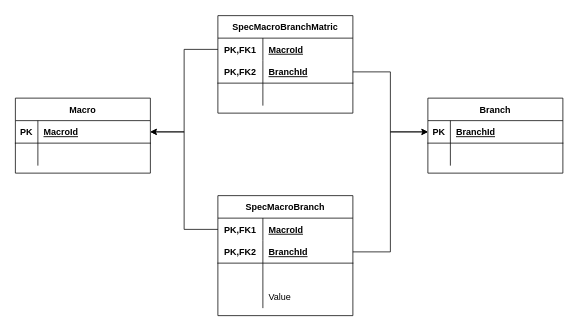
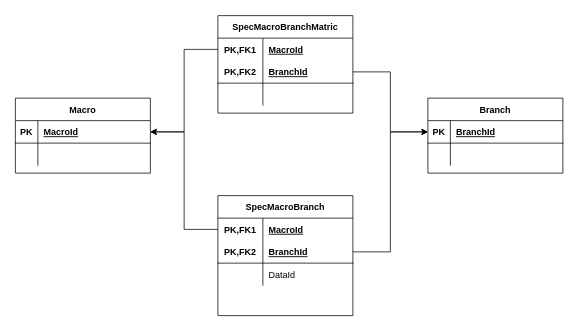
  <mxCell id="0" />
  <mxCell id="1" parent="0" />
  <mxCell id="2" value="SpecMacroBranchMatric" style="shape=table;startSize=30;container=1;collapsible=1;childLayout=tableLayout;fixedRows=1;rowLines=0;fontStyle=1;align=center;resizeLast=1;" vertex="1" parent="1"><mxGeometry x="290" y="20" width="180" height="130" as="geometry" /></mxCell>
  <mxCell id="3" value="" style="shape=partialRectangle;collapsible=0;dropTarget=0;pointerEvents=0;fillColor=none;top=0;left=0;bottom=0;right=0;points=[[0,0.5],[1,0.5]];portConstraint=eastwest;" vertex="1" parent="2"><mxGeometry y="30" width="180" height="30" as="geometry" /></mxCell>
  <mxCell id="4" value="PK,FK1" style="shape=partialRectangle;connectable=0;fillColor=none;top=0;left=0;bottom=0;right=0;fontStyle=1;overflow=hidden;" vertex="1" parent="3"><mxGeometry width="60" height="30" as="geometry" /></mxCell>
  <mxCell id="5" value="MacroId" style="shape=partialRectangle;connectable=0;fillColor=none;top=0;left=0;bottom=0;right=0;align=left;spacingLeft=6;fontStyle=5;overflow=hidden;" vertex="1" parent="3"><mxGeometry x="60" width="120" height="30" as="geometry" /></mxCell>
  <mxCell id="6" value="" style="shape=partialRectangle;collapsible=0;dropTarget=0;pointerEvents=0;fillColor=none;top=0;left=0;bottom=1;right=0;points=[[0,0.5],[1,0.5]];portConstraint=eastwest;" vertex="1" parent="2"><mxGeometry y="60" width="180" height="30" as="geometry" /></mxCell>
  <mxCell id="7" value="PK,FK2" style="shape=partialRectangle;connectable=0;fillColor=none;top=0;left=0;bottom=0;right=0;fontStyle=1;overflow=hidden;" vertex="1" parent="6"><mxGeometry width="60" height="30" as="geometry" /></mxCell>
  <mxCell id="8" value="BranchId" style="shape=partialRectangle;connectable=0;fillColor=none;top=0;left=0;bottom=0;right=0;align=left;spacingLeft=6;fontStyle=5;overflow=hidden;" vertex="1" parent="6"><mxGeometry x="60" width="120" height="30" as="geometry" /></mxCell>
  <mxCell id="9" value="" style="shape=partialRectangle;collapsible=0;dropTarget=0;pointerEvents=0;fillColor=none;top=0;left=0;bottom=0;right=0;points=[[0,0.5],[1,0.5]];portConstraint=eastwest;" vertex="1" parent="2"><mxGeometry y="90" width="180" height="30" as="geometry" /></mxCell>
  <mxCell id="10" value="" style="shape=partialRectangle;connectable=0;fillColor=none;top=0;left=0;bottom=0;right=0;editable=1;overflow=hidden;" vertex="1" parent="9"><mxGeometry width="60" height="30" as="geometry" /></mxCell>
  <mxCell id="11" value="" style="shape=partialRectangle;connectable=0;fillColor=none;top=0;left=0;bottom=0;right=0;align=left;spacingLeft=6;overflow=hidden;" vertex="1" parent="9"><mxGeometry x="60" width="120" height="30" as="geometry" /></mxCell>
  <mxCell id="12" value="Macro" style="shape=table;startSize=30;container=1;collapsible=1;childLayout=tableLayout;fixedRows=1;rowLines=0;fontStyle=1;align=center;resizeLast=1;" vertex="1" parent="1"><mxGeometry x="20" y="130" width="180" height="100" as="geometry" /></mxCell>
  <mxCell id="13" value="" style="shape=partialRectangle;collapsible=0;dropTarget=0;pointerEvents=0;fillColor=none;top=0;left=0;bottom=1;right=0;points=[[0,0.5],[1,0.5]];portConstraint=eastwest;" vertex="1" parent="12"><mxGeometry y="30" width="180" height="30" as="geometry" /></mxCell>
  <mxCell id="14" value="PK" style="shape=partialRectangle;connectable=0;fillColor=none;top=0;left=0;bottom=0;right=0;fontStyle=1;overflow=hidden;" vertex="1" parent="13"><mxGeometry width="30" height="30" as="geometry" /></mxCell>
  <mxCell id="15" value="MacroId" style="shape=partialRectangle;connectable=0;fillColor=none;top=0;left=0;bottom=0;right=0;align=left;spacingLeft=6;fontStyle=5;overflow=hidden;" vertex="1" parent="13"><mxGeometry x="30" width="150" height="30" as="geometry" /></mxCell>
  <mxCell id="16" value="" style="shape=partialRectangle;collapsible=0;dropTarget=0;pointerEvents=0;fillColor=none;top=0;left=0;bottom=0;right=0;points=[[0,0.5],[1,0.5]];portConstraint=eastwest;" vertex="1" parent="12"><mxGeometry y="60" width="180" height="30" as="geometry" /></mxCell>
  <mxCell id="17" value="" style="shape=partialRectangle;connectable=0;fillColor=none;top=0;left=0;bottom=0;right=0;editable=1;overflow=hidden;" vertex="1" parent="16"><mxGeometry width="30" height="30" as="geometry" /></mxCell>
  <mxCell id="18" value="" style="shape=partialRectangle;connectable=0;fillColor=none;top=0;left=0;bottom=0;right=0;align=left;spacingLeft=6;overflow=hidden;" vertex="1" parent="16"><mxGeometry x="30" width="150" height="30" as="geometry" /></mxCell>
  <mxCell id="19" style="edgeStyle=orthogonalEdgeStyle;rounded=0;orthogonalLoop=1;jettySize=auto;html=1;" edge="1" parent="1" source="3" target="13"><mxGeometry relative="1" as="geometry" /></mxCell>
  <mxCell id="20" value="Branch" style="shape=table;startSize=30;container=1;collapsible=1;childLayout=tableLayout;fixedRows=1;rowLines=0;fontStyle=1;align=center;resizeLast=1;" vertex="1" parent="1"><mxGeometry x="570" y="130" width="180" height="100" as="geometry" /></mxCell>
  <mxCell id="21" value="" style="shape=partialRectangle;collapsible=0;dropTarget=0;pointerEvents=0;fillColor=none;top=0;left=0;bottom=1;right=0;points=[[0,0.5],[1,0.5]];portConstraint=eastwest;" vertex="1" parent="20"><mxGeometry y="30" width="180" height="30" as="geometry" /></mxCell>
  <mxCell id="22" value="PK" style="shape=partialRectangle;connectable=0;fillColor=none;top=0;left=0;bottom=0;right=0;fontStyle=1;overflow=hidden;" vertex="1" parent="21"><mxGeometry width="30" height="30" as="geometry" /></mxCell>
  <mxCell id="23" value="BranchId" style="shape=partialRectangle;connectable=0;fillColor=none;top=0;left=0;bottom=0;right=0;align=left;spacingLeft=6;fontStyle=5;overflow=hidden;" vertex="1" parent="21"><mxGeometry x="30" width="150" height="30" as="geometry" /></mxCell>
  <mxCell id="24" value="" style="shape=partialRectangle;collapsible=0;dropTarget=0;pointerEvents=0;fillColor=none;top=0;left=0;bottom=0;right=0;points=[[0,0.5],[1,0.5]];portConstraint=eastwest;" vertex="1" parent="20"><mxGeometry y="60" width="180" height="30" as="geometry" /></mxCell>
  <mxCell id="25" value="" style="shape=partialRectangle;connectable=0;fillColor=none;top=0;left=0;bottom=0;right=0;editable=1;overflow=hidden;" vertex="1" parent="24"><mxGeometry width="30" height="30" as="geometry" /></mxCell>
  <mxCell id="26" value="" style="shape=partialRectangle;connectable=0;fillColor=none;top=0;left=0;bottom=0;right=0;align=left;spacingLeft=6;overflow=hidden;" vertex="1" parent="24"><mxGeometry x="30" width="150" height="30" as="geometry" /></mxCell>
  <mxCell id="27" style="edgeStyle=orthogonalEdgeStyle;rounded=0;orthogonalLoop=1;jettySize=auto;html=1;" edge="1" parent="1" source="6" target="21"><mxGeometry relative="1" as="geometry" /></mxCell>
  <mxCell id="28" value="SpecMacroBranch" style="shape=table;startSize=30;container=1;collapsible=1;childLayout=tableLayout;fixedRows=1;rowLines=0;fontStyle=1;align=center;resizeLast=1;" vertex="1" parent="1"><mxGeometry x="290" y="260" width="180" height="160" as="geometry" /></mxCell>
  <mxCell id="29" value="" style="shape=partialRectangle;collapsible=0;dropTarget=0;pointerEvents=0;fillColor=none;top=0;left=0;bottom=0;right=0;points=[[0,0.5],[1,0.5]];portConstraint=eastwest;" vertex="1" parent="28"><mxGeometry y="30" width="180" height="30" as="geometry" /></mxCell>
  <mxCell id="30" value="PK,FK1" style="shape=partialRectangle;connectable=0;fillColor=none;top=0;left=0;bottom=0;right=0;fontStyle=1;overflow=hidden;" vertex="1" parent="29"><mxGeometry width="60" height="30" as="geometry" /></mxCell>
  <mxCell id="31" value="MacroId" style="shape=partialRectangle;connectable=0;fillColor=none;top=0;left=0;bottom=0;right=0;align=left;spacingLeft=6;fontStyle=5;overflow=hidden;" vertex="1" parent="29"><mxGeometry x="60" width="120" height="30" as="geometry" /></mxCell>
  <mxCell id="32" value="" style="shape=partialRectangle;collapsible=0;dropTarget=0;pointerEvents=0;fillColor=none;top=0;left=0;bottom=1;right=0;points=[[0,0.5],[1,0.5]];portConstraint=eastwest;" vertex="1" parent="28"><mxGeometry y="60" width="180" height="30" as="geometry" /></mxCell>
  <mxCell id="33" value="PK,FK2" style="shape=partialRectangle;connectable=0;fillColor=none;top=0;left=0;bottom=0;right=0;fontStyle=1;overflow=hidden;" vertex="1" parent="32"><mxGeometry width="60" height="30" as="geometry" /></mxCell>
  <mxCell id="34" value="BranchId" style="shape=partialRectangle;connectable=0;fillColor=none;top=0;left=0;bottom=0;right=0;align=left;spacingLeft=6;fontStyle=5;overflow=hidden;" vertex="1" parent="32"><mxGeometry x="60" width="120" height="30" as="geometry" /></mxCell>
  <mxCell id="35" value="" style="shape=partialRectangle;collapsible=0;dropTarget=0;pointerEvents=0;fillColor=none;top=0;left=0;bottom=0;right=0;points=[[0,0.5],[1,0.5]];portConstraint=eastwest;" vertex="1" parent="28"><mxGeometry y="90" width="180" height="30" as="geometry" /></mxCell>
  <mxCell id="36" value="" style="shape=partialRectangle;connectable=0;fillColor=none;top=0;left=0;bottom=0;right=0;editable=1;overflow=hidden;" vertex="1" parent="35"><mxGeometry width="60" height="30" as="geometry" /></mxCell>
+ <mxCell id="37" value="DataId" style="shape=partialRectangle;connectable=0;fillColor=none;top=0;left=0;bottom=0;right=0;align=left;spacingLeft=6;overflow=hidden;" vertex="1" parent="35"><mxGeometry x="60" width="120" height="30" as="geometry" /></mxCell>
  <mxCell id="38" value="" style="shape=partialRectangle;collapsible=0;dropTarget=0;pointerEvents=0;fillColor=none;top=0;left=0;bottom=0;right=0;points=[[0,0.5],[1,0.5]];portConstraint=eastwest;" vertex="1" parent="28"><mxGeometry y="120" width="180" height="30" as="geometry" /></mxCell>
  <mxCell id="39" value="" style="shape=partialRectangle;connectable=0;fillColor=none;top=0;left=0;bottom=0;right=0;editable=1;overflow=hidden;" vertex="1" parent="38"><mxGeometry width="60" height="30" as="geometry" /></mxCell>
- <mxCell id="40" value="Value" style="shape=partialRectangle;connectable=0;fillColor=none;top=0;left=0;bottom=0;right=0;align=left;spacingLeft=6;overflow=hidden;" vertex="1" parent="38"><mxGeometry x="60" width="120" height="30" as="geometry" /></mxCell>
  <mxCell id="41" style="edgeStyle=orthogonalEdgeStyle;rounded=0;orthogonalLoop=1;jettySize=auto;html=1;" edge="1" parent="1" source="29" target="13"><mxGeometry relative="1" as="geometry" /></mxCell>
  <mxCell id="42" style="edgeStyle=orthogonalEdgeStyle;rounded=0;orthogonalLoop=1;jettySize=auto;html=1;" edge="1" parent="1" source="32" target="21"><mxGeometry relative="1" as="geometry" /></mxCell>
